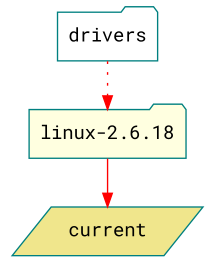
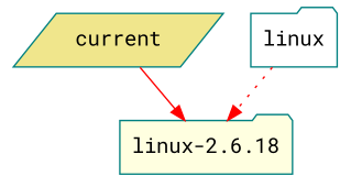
  digraph {
    fontname="Roboto Mono"
    node [color=teal fontname="Roboto Mono" shape=folder style=filled]
    edge [color=red fontname="Roboto Mono"]
    n1 [fillcolor=khaki label=current shape=parallelogram]
    n2 [fillcolor=lightyellow label="linux-2.6.18"]
-   n3 [fillcolor=white label=drivers]
-   n2 -> n1 [style=solid]
+   n3 [fillcolor=white label=linux]
+   n1 -> n2 [style=solid]
    n3 -> n2 [style=dotted]
  }
